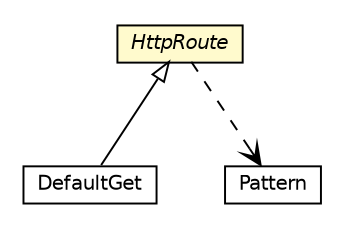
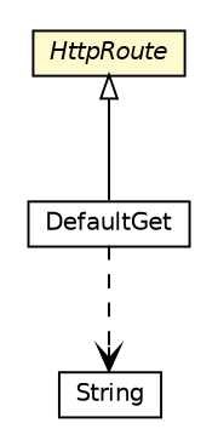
  digraph {
    nodesep=0.25
    ranksep=0.5
    node [fontcolor=black fontname=Helvetica fontsize=10.0 shape=plaintext]
    edge [fontname=Helvetica fontsize=10.0 headport=p labelfontname=Helvetica labelfontsize=10 tailport=p arrowhead=open color=black fontcolor=black style=dashed]
    n1 [label=<<table title="babble.net.http.HttpRoute" border="0" cellborder="1" cellspacing="0" cellpadding="2" port="p" bgcolor="lemonChiffon" href="./HttpRoute.html"> 		<tr><td><table border="0" cellspacing="0" cellpadding="1"> <tr><td align="center" balign="center"><font face="Helvetica-Oblique"> HttpRoute </font></td></tr> 		</table></td></tr> 		</table>>]
    n2 [label=<<table title="babble.net.http.DefaultGet" border="0" cellborder="1" cellspacing="0" cellpadding="2" port="p" href="./DefaultGet.html"> 		<tr><td><table border="0" cellspacing="0" cellpadding="1"> <tr><td align="center" balign="center"> DefaultGet </td></tr> 		</table></td></tr> 		</table>>]
-   n3 [label=<<table title="java.util.regex.Pattern" border="0" cellborder="1" cellspacing="0" cellpadding="2" port="p" href="http://java.sun.com/j2se/1.4.2/docs/api/java/util/regex/Pattern.html"> 		<tr><td><table border="0" cellspacing="0" cellpadding="1"> <tr><td align="center" balign="center"> Pattern </td></tr> 		</table></td></tr> 		</table>>]
+   n4 [label=<<table title="java.lang.String" border="0" cellborder="1" cellspacing="0" cellpadding="2" port="p" href="http://java.sun.com/j2se/1.4.2/docs/api/java/lang/String.html"> 		<tr><td><table border="0" cellspacing="0" cellpadding="1"> <tr><td align="center" balign="center"> String </td></tr> 		</table></td></tr> 		</table>>]
    n1 -> n2 [arrowtail=empty dir=back fontsize=10 arrowhead="" color="" fontcolor="" style=""]
-   n1 -> n3
+   n2 -> n4
  }
